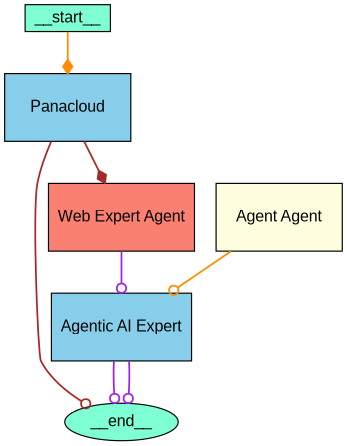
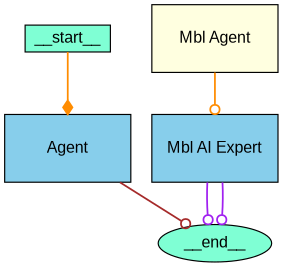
  digraph {
    splines=true
    node [fillcolor=aquamarine fontname=Arial shape=box style=filled]
    edge [arrowhead=odot color=purple penwidth=1.5]
    n1 [height=0.3 label=__start__ width=0.5]
-   n2 [fillcolor=skyblue height=0.8 label=Panacloud width=1.5]
+   n2 [fillcolor=skyblue height=0.8 label=Agent width=1.5]
    n3 [height=0.3 label=__end__ shape=ellipse width=0.5]
-   n4 [fillcolor=salmon height=0.8 label="Web Expert Agent" width=1.5]
-   n5 [fillcolor=skyblue height=0.8 label="Agentic AI Expert" width=1.5]
-   n6 [fillcolor=lightyellow height=0.8 label="Agent Agent" width=1.5]
+   n5 [fillcolor=skyblue height=0.8 label="Mbl AI Expert" width=1.5]
+   n6 [fillcolor=lightyellow height=0.8 label="Mbl Agent" width=1.5]
    n1 -> n2 [arrowhead=diamond color=darkorange]
    n2 -> n3 [color=brown]
-   n2 -> n4 [arrowhead=diamond color=brown]
-   n4 -> n5
    n5 -> n3
    n5 -> n3
    n6 -> n5 [color=darkorange]
  }
